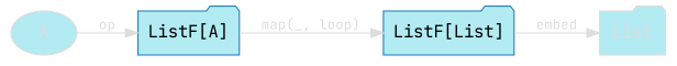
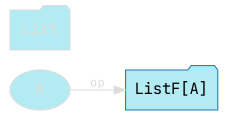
  digraph {
    rankdir=LR
    splines=false
    fontname="JetBrains Mono"
    node [color="#2980B9" fillcolor="#b2ebf2" fontcolor="#000000" fontname="JetBrains Mono" shape=folder style="rounded,filled"]
    edge [color="#dddddd" fontcolor="#dddddd" fontname="JetBrains Mono" fontsize=11]
    n1 [label="ListF[A]"]
-   n2 [label="ListF[List]"]
    List [color="#dddddd" fontcolor="#dddddd"]
    A [color="#dddddd" fontcolor="#dddddd" shape=ellipse]
-   n1 -> n2 [label="map(_, loop)"]
-   n2 -> List [label=embed]
    A -> n1 [label=op]
  }
